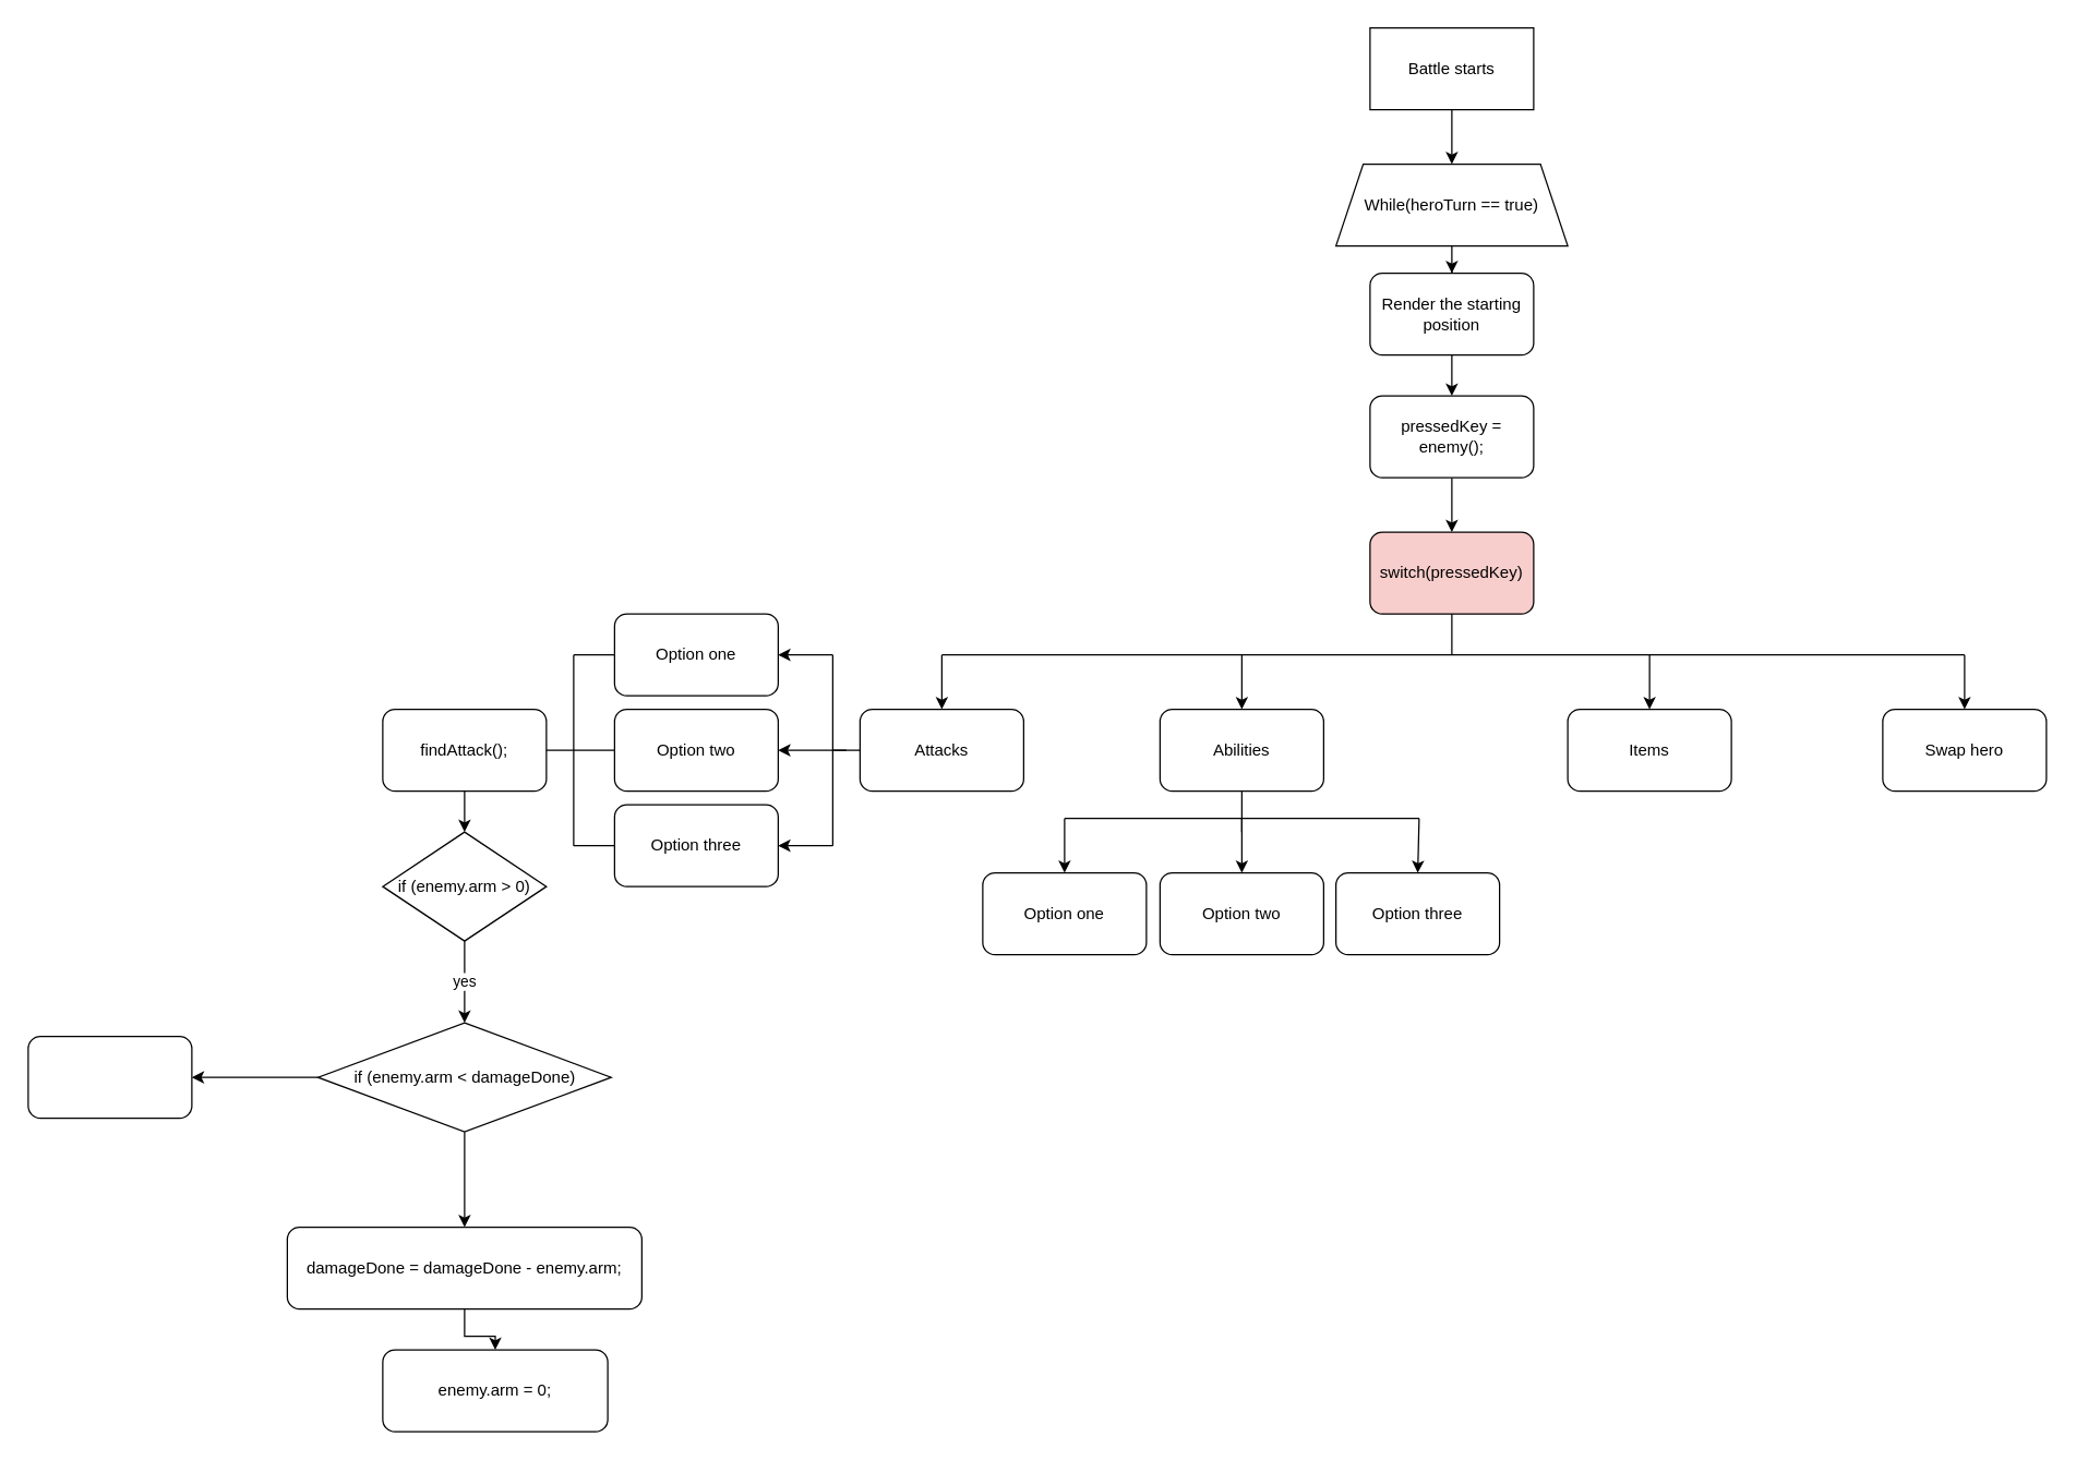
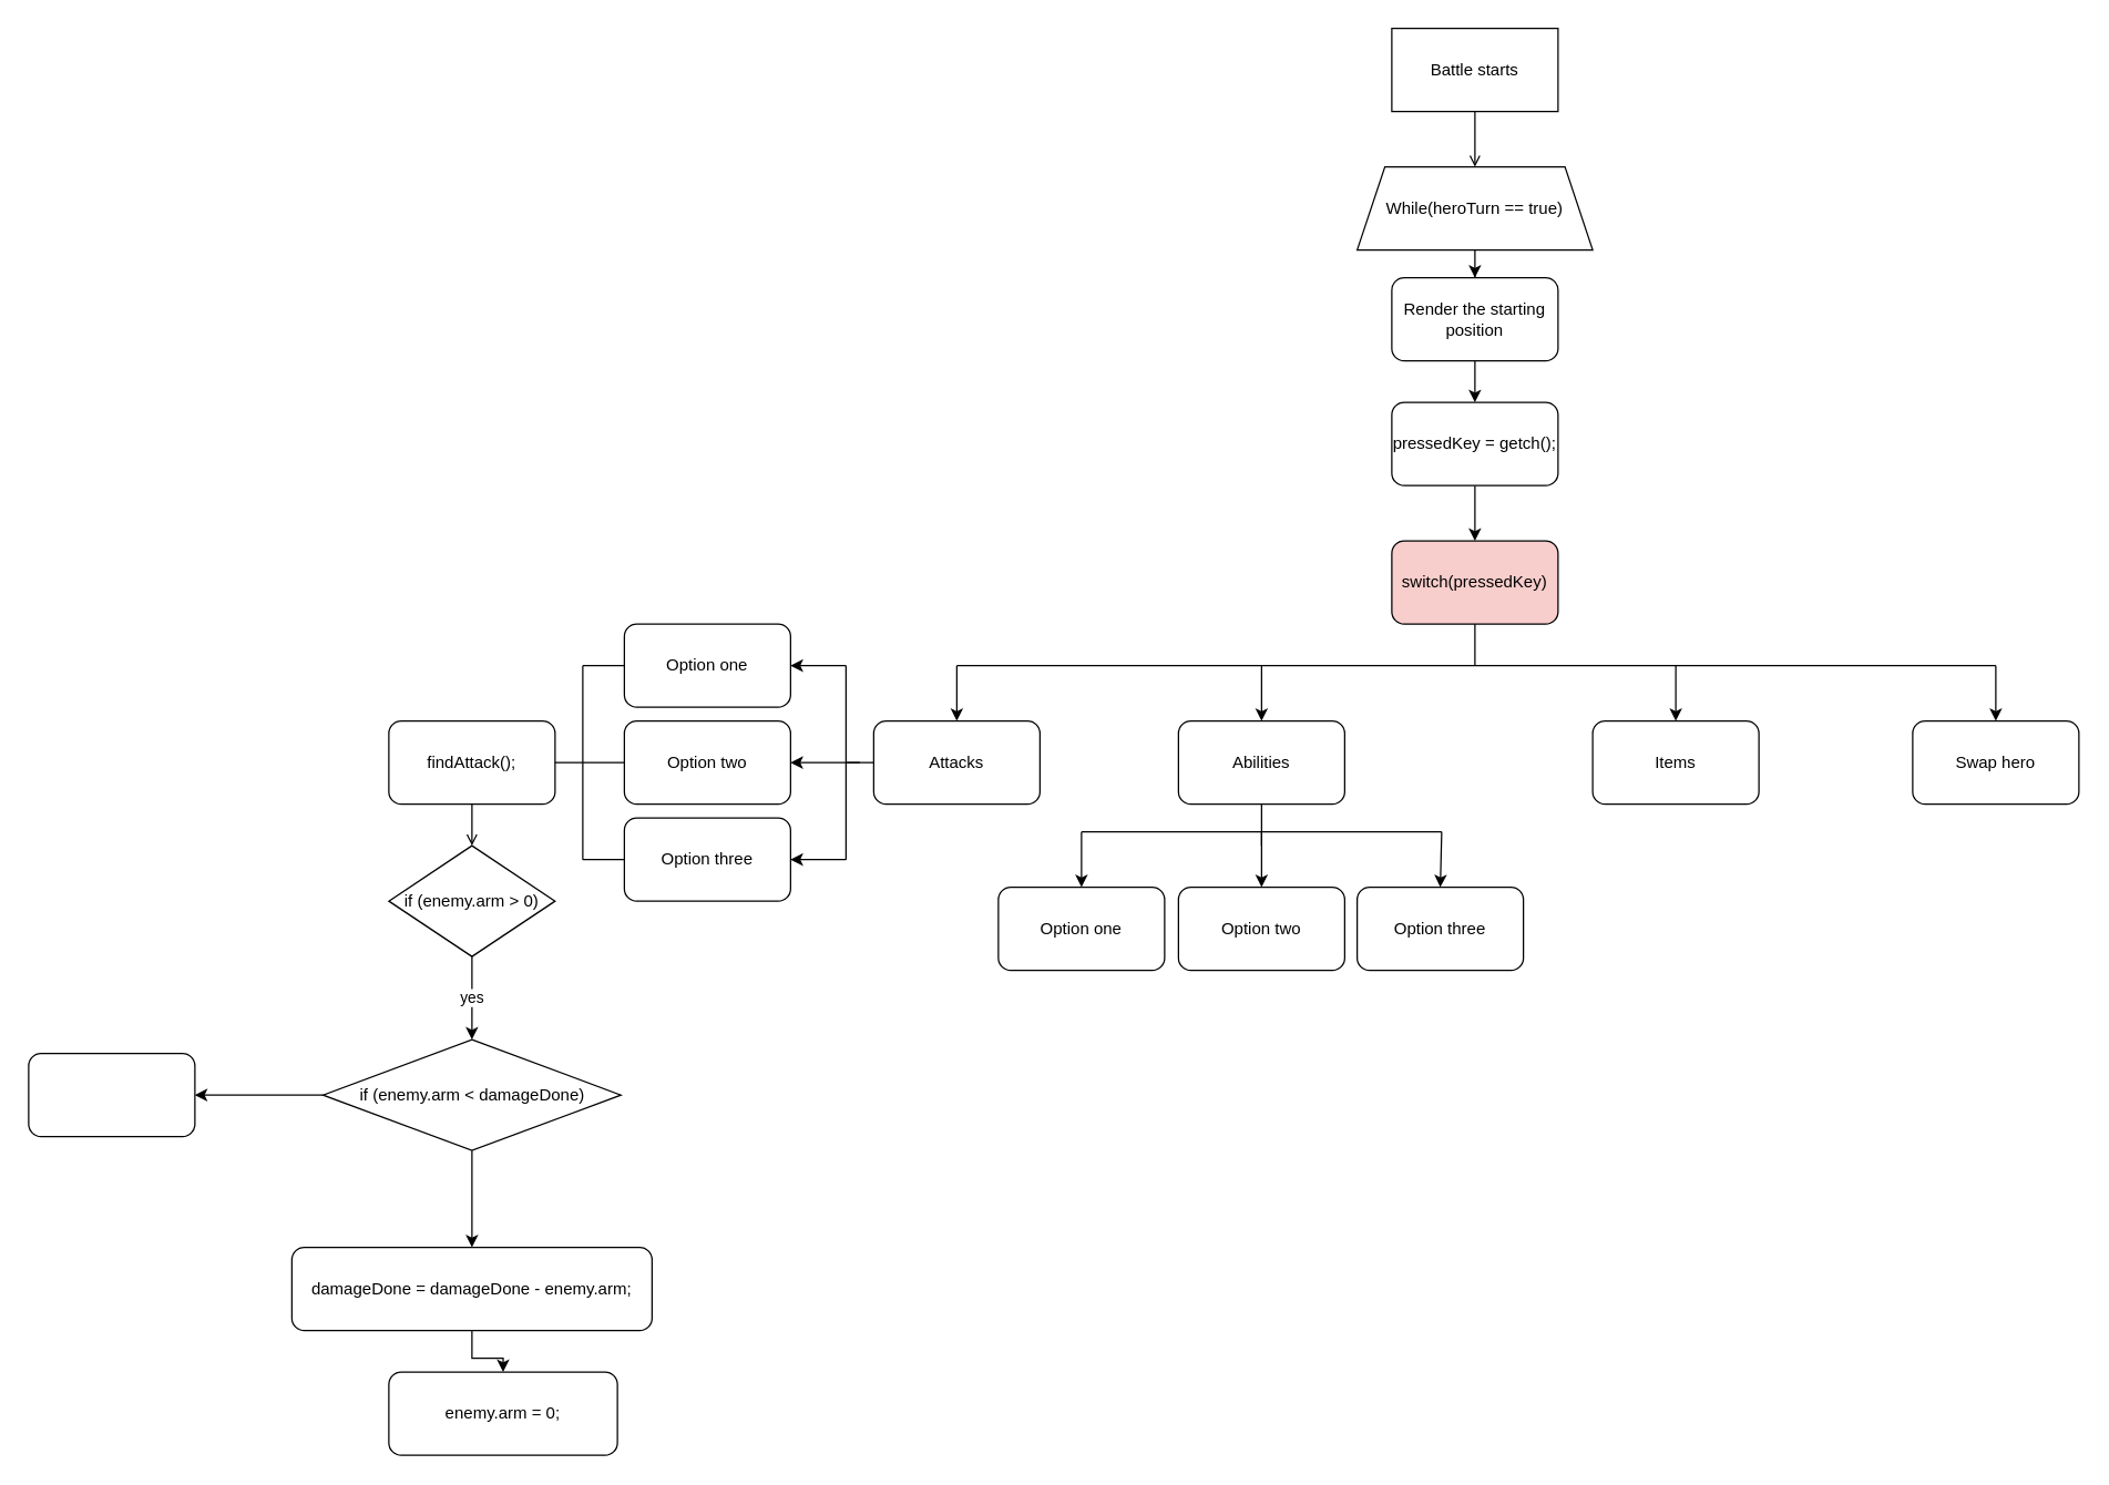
  <mxCell id="0" />
  <mxCell id="1" parent="0" />
- <mxCell id="2" value="" style="edgeStyle=orthogonalEdgeStyle;rounded=0;orthogonalLoop=1;jettySize=auto;html=1;" edge="1" parent="1" source="3" target="5"><mxGeometry relative="1" as="geometry" /></mxCell>
+ <mxCell id="2" value="" style="edgeStyle=orthogonalEdgeStyle;rounded=0;orthogonalLoop=1;jettySize=auto;html=1;endArrow=open;" edge="1" parent="1" source="3" target="5"><mxGeometry relative="1" as="geometry" /></mxCell>
  <mxCell id="3" value="Battle starts" style="rounded=0;whiteSpace=wrap;html=1;" vertex="1" parent="1"><mxGeometry x="1004" y="20" width="120" height="60" as="geometry" /></mxCell>
  <mxCell id="4" value="" style="edgeStyle=orthogonalEdgeStyle;rounded=0;orthogonalLoop=1;jettySize=auto;html=1;" edge="1" parent="1" source="5" target="7"><mxGeometry relative="1" as="geometry" /></mxCell>
  <mxCell id="5" value="While(heroTurn == true)" style="shape=trapezoid;perimeter=trapezoidPerimeter;whiteSpace=wrap;html=1;fixedSize=1;" vertex="1" parent="1"><mxGeometry x="979" y="120" width="170" height="60" as="geometry" /></mxCell>
  <mxCell id="6" value="" style="edgeStyle=orthogonalEdgeStyle;rounded=0;orthogonalLoop=1;jettySize=auto;html=1;" edge="1" parent="1" source="7" target="9"><mxGeometry relative="1" as="geometry" /></mxCell>
  <mxCell id="7" value="Render the starting position" style="rounded=1;whiteSpace=wrap;html=1;" vertex="1" parent="1"><mxGeometry x="1004" y="200" width="120" height="60" as="geometry" /></mxCell>
  <mxCell id="8" value="" style="edgeStyle=orthogonalEdgeStyle;rounded=0;orthogonalLoop=1;jettySize=auto;html=1;" edge="1" parent="1" source="9" target="10"><mxGeometry relative="1" as="geometry" /></mxCell>
- <mxCell id="9" value="pressedKey = enemy();" style="rounded=1;whiteSpace=wrap;html=1;" vertex="1" parent="1"><mxGeometry x="1004" y="290" width="120" height="60" as="geometry" /></mxCell>
+ <mxCell id="9" value="pressedKey = getch();" style="rounded=1;whiteSpace=wrap;html=1;" vertex="1" parent="1"><mxGeometry x="1004" y="290" width="120" height="60" as="geometry" /></mxCell>
  <mxCell id="10" value="switch(pressedKey)" style="rounded=1;whiteSpace=wrap;html=1;fillColor=#f8cecc;" vertex="1" parent="1"><mxGeometry x="1004" y="390" width="120" height="60" as="geometry" /></mxCell>
  <mxCell id="11" value="Attacks" style="rounded=1;whiteSpace=wrap;html=1;" vertex="1" parent="1"><mxGeometry x="630" y="520" width="120" height="60" as="geometry" /></mxCell>
  <mxCell id="12" value="Abilities" style="rounded=1;whiteSpace=wrap;html=1;" vertex="1" parent="1"><mxGeometry x="850" y="520" width="120" height="60" as="geometry" /></mxCell>
  <mxCell id="13" value="Items" style="rounded=1;whiteSpace=wrap;html=1;" vertex="1" parent="1"><mxGeometry x="1149" y="520" width="120" height="60" as="geometry" /></mxCell>
  <mxCell id="14" value="Swap hero" style="rounded=1;whiteSpace=wrap;html=1;" vertex="1" parent="1"><mxGeometry x="1380" y="520" width="120" height="60" as="geometry" /></mxCell>
  <mxCell id="15" value="" style="endArrow=none;html=1;rounded=0;" edge="1" parent="1"><mxGeometry width="50" height="50" relative="1" as="geometry"><mxPoint x="690" y="480" as="sourcePoint" /><mxPoint x="1440" y="480" as="targetPoint" /></mxGeometry></mxCell>
  <mxCell id="16" value="" style="endArrow=none;html=1;rounded=0;entryX=0.5;entryY=1;entryDx=0;entryDy=0;" edge="1" parent="1" target="10"><mxGeometry width="50" height="50" relative="1" as="geometry"><mxPoint x="1064" y="480" as="sourcePoint" /><mxPoint x="1090" y="480" as="targetPoint" /></mxGeometry></mxCell>
  <mxCell id="17" value="" style="endArrow=classic;html=1;rounded=0;entryX=0.5;entryY=0;entryDx=0;entryDy=0;" edge="1" parent="1" target="11"><mxGeometry width="50" height="50" relative="1" as="geometry"><mxPoint x="690" y="480" as="sourcePoint" /><mxPoint x="1090" y="480" as="targetPoint" /></mxGeometry></mxCell>
  <mxCell id="18" value="" style="endArrow=classic;html=1;rounded=0;entryX=0.5;entryY=0;entryDx=0;entryDy=0;" edge="1" parent="1" target="12"><mxGeometry width="50" height="50" relative="1" as="geometry"><mxPoint x="910" y="480" as="sourcePoint" /><mxPoint x="1090" y="480" as="targetPoint" /></mxGeometry></mxCell>
  <mxCell id="19" value="" style="endArrow=classic;html=1;rounded=0;entryX=0.5;entryY=0;entryDx=0;entryDy=0;" edge="1" parent="1" target="13"><mxGeometry width="50" height="50" relative="1" as="geometry"><mxPoint x="1209" y="480" as="sourcePoint" /><mxPoint x="1090" y="480" as="targetPoint" /></mxGeometry></mxCell>
  <mxCell id="20" value="" style="endArrow=classic;html=1;rounded=0;entryX=0.5;entryY=0;entryDx=0;entryDy=0;" edge="1" parent="1" target="14"><mxGeometry width="50" height="50" relative="1" as="geometry"><mxPoint x="1440" y="480" as="sourcePoint" /><mxPoint x="1090" y="480" as="targetPoint" /></mxGeometry></mxCell>
  <mxCell id="21" value="Option one" style="rounded=1;whiteSpace=wrap;html=1;" vertex="1" parent="1"><mxGeometry x="450" y="450" width="120" height="60" as="geometry" /></mxCell>
  <mxCell id="22" value="Option two" style="rounded=1;whiteSpace=wrap;html=1;" vertex="1" parent="1"><mxGeometry x="450" y="520" width="120" height="60" as="geometry" /></mxCell>
  <mxCell id="23" value="Option three" style="rounded=1;whiteSpace=wrap;html=1;" vertex="1" parent="1"><mxGeometry x="450" y="590" width="120" height="60" as="geometry" /></mxCell>
  <mxCell id="24" value="" style="endArrow=none;html=1;rounded=0;" edge="1" parent="1"><mxGeometry width="50" height="50" relative="1" as="geometry"><mxPoint x="610" y="480" as="sourcePoint" /><mxPoint x="610" y="620" as="targetPoint" /></mxGeometry></mxCell>
  <mxCell id="25" value="" style="endArrow=none;html=1;rounded=0;entryX=0;entryY=0.5;entryDx=0;entryDy=0;" edge="1" parent="1" target="11"><mxGeometry width="50" height="50" relative="1" as="geometry"><mxPoint x="610" y="550" as="sourcePoint" /><mxPoint x="1090" y="480" as="targetPoint" /></mxGeometry></mxCell>
  <mxCell id="26" value="Option one" style="rounded=1;whiteSpace=wrap;html=1;" vertex="1" parent="1"><mxGeometry x="720" y="640" width="120" height="60" as="geometry" /></mxCell>
  <mxCell id="27" value="Option two" style="rounded=1;whiteSpace=wrap;html=1;" vertex="1" parent="1"><mxGeometry x="850" y="640" width="120" height="60" as="geometry" /></mxCell>
  <mxCell id="28" value="Option three" style="rounded=1;whiteSpace=wrap;html=1;" vertex="1" parent="1"><mxGeometry x="979" y="640" width="120" height="60" as="geometry" /></mxCell>
  <mxCell id="29" value="" style="endArrow=none;html=1;rounded=0;" edge="1" parent="1"><mxGeometry width="50" height="50" relative="1" as="geometry"><mxPoint x="780" y="600" as="sourcePoint" /><mxPoint x="1040" y="600" as="targetPoint" /></mxGeometry></mxCell>
  <mxCell id="30" value="" style="endArrow=classic;html=1;rounded=0;entryX=0.5;entryY=0;entryDx=0;entryDy=0;" edge="1" parent="1" target="28"><mxGeometry width="50" height="50" relative="1" as="geometry"><mxPoint x="1040" y="600" as="sourcePoint" /><mxPoint x="850" y="610" as="targetPoint" /></mxGeometry></mxCell>
  <mxCell id="31" value="" style="endArrow=classic;html=1;rounded=0;entryX=0.5;entryY=0;entryDx=0;entryDy=0;" edge="1" parent="1" target="27"><mxGeometry width="50" height="50" relative="1" as="geometry"><mxPoint x="910" y="600" as="sourcePoint" /><mxPoint x="850" y="610" as="targetPoint" /></mxGeometry></mxCell>
  <mxCell id="32" value="" style="endArrow=classic;html=1;rounded=0;entryX=0.5;entryY=0;entryDx=0;entryDy=0;" edge="1" parent="1" target="26"><mxGeometry width="50" height="50" relative="1" as="geometry"><mxPoint x="780" y="600" as="sourcePoint" /><mxPoint x="850" y="610" as="targetPoint" /></mxGeometry></mxCell>
  <mxCell id="33" value="" style="endArrow=classic;html=1;rounded=0;entryX=1;entryY=0.5;entryDx=0;entryDy=0;" edge="1" parent="1" target="23"><mxGeometry width="50" height="50" relative="1" as="geometry"><mxPoint x="610" y="620" as="sourcePoint" /><mxPoint x="850" y="610" as="targetPoint" /></mxGeometry></mxCell>
  <mxCell id="34" value="" style="endArrow=classic;html=1;rounded=0;entryX=1;entryY=0.5;entryDx=0;entryDy=0;" edge="1" parent="1" target="21"><mxGeometry width="50" height="50" relative="1" as="geometry"><mxPoint x="610" y="480" as="sourcePoint" /><mxPoint x="850" y="610" as="targetPoint" /></mxGeometry></mxCell>
  <mxCell id="35" value="" style="endArrow=classic;html=1;rounded=0;entryX=1;entryY=0.5;entryDx=0;entryDy=0;" edge="1" parent="1" target="22"><mxGeometry width="50" height="50" relative="1" as="geometry"><mxPoint x="620" y="550" as="sourcePoint" /><mxPoint x="850" y="610" as="targetPoint" /></mxGeometry></mxCell>
  <mxCell id="36" value="" style="endArrow=none;html=1;rounded=0;entryX=0.5;entryY=1;entryDx=0;entryDy=0;" edge="1" parent="1" target="12"><mxGeometry width="50" height="50" relative="1" as="geometry"><mxPoint x="910" y="610" as="sourcePoint" /><mxPoint x="850" y="610" as="targetPoint" /></mxGeometry></mxCell>
- <mxCell id="37" value="" style="edgeStyle=orthogonalEdgeStyle;rounded=0;orthogonalLoop=1;jettySize=auto;html=1;" edge="1" parent="1" source="38" target="45"><mxGeometry relative="1" as="geometry" /></mxCell>
+ <mxCell id="37" value="" style="edgeStyle=orthogonalEdgeStyle;rounded=0;orthogonalLoop=1;jettySize=auto;html=1;endArrow=open;" edge="1" parent="1" source="38" target="45"><mxGeometry relative="1" as="geometry" /></mxCell>
  <mxCell id="38" value="findAttack();" style="rounded=1;whiteSpace=wrap;html=1;" vertex="1" parent="1"><mxGeometry x="280" y="520" width="120" height="60" as="geometry" /></mxCell>
  <mxCell id="39" value="" style="endArrow=none;html=1;rounded=0;" edge="1" parent="1"><mxGeometry width="50" height="50" relative="1" as="geometry"><mxPoint x="420" y="480" as="sourcePoint" /><mxPoint x="420" y="620" as="targetPoint" /></mxGeometry></mxCell>
  <mxCell id="40" value="" style="endArrow=none;html=1;rounded=0;entryX=0;entryY=0.5;entryDx=0;entryDy=0;" edge="1" parent="1" target="21"><mxGeometry width="50" height="50" relative="1" as="geometry"><mxPoint x="420" y="480" as="sourcePoint" /><mxPoint x="620" y="590" as="targetPoint" /></mxGeometry></mxCell>
  <mxCell id="41" value="" style="endArrow=none;html=1;rounded=0;entryX=0;entryY=0.5;entryDx=0;entryDy=0;" edge="1" parent="1" target="23"><mxGeometry width="50" height="50" relative="1" as="geometry"><mxPoint x="420" y="620" as="sourcePoint" /><mxPoint x="620" y="590" as="targetPoint" /></mxGeometry></mxCell>
  <mxCell id="42" value="" style="endArrow=none;html=1;rounded=0;entryX=0;entryY=0.5;entryDx=0;entryDy=0;" edge="1" parent="1" target="22"><mxGeometry width="50" height="50" relative="1" as="geometry"><mxPoint x="420" y="550" as="sourcePoint" /><mxPoint x="620" y="590" as="targetPoint" /></mxGeometry></mxCell>
  <mxCell id="43" value="" style="endArrow=none;html=1;rounded=0;exitX=1;exitY=0.5;exitDx=0;exitDy=0;" edge="1" parent="1" source="38"><mxGeometry width="50" height="50" relative="1" as="geometry"><mxPoint x="570" y="640" as="sourcePoint" /><mxPoint x="420" y="550" as="targetPoint" /></mxGeometry></mxCell>
  <mxCell id="44" value="yes" style="edgeStyle=orthogonalEdgeStyle;rounded=0;orthogonalLoop=1;jettySize=auto;html=1;entryX=0.5;entryY=0;entryDx=0;entryDy=0;" edge="1" parent="1" source="45" target="48"><mxGeometry relative="1" as="geometry"><mxPoint x="340" y="740" as="targetPoint" /></mxGeometry></mxCell>
  <mxCell id="45" value="if (enemy.arm &amp;gt; 0)" style="rhombus;whiteSpace=wrap;html=1;" vertex="1" parent="1"><mxGeometry x="280" y="610" width="120" height="80" as="geometry" /></mxCell>
  <mxCell id="46" value="" style="edgeStyle=orthogonalEdgeStyle;rounded=0;orthogonalLoop=1;jettySize=auto;html=1;" edge="1" parent="1" source="48" target="49"><mxGeometry relative="1" as="geometry" /></mxCell>
  <mxCell id="47" value="" style="edgeStyle=orthogonalEdgeStyle;rounded=0;orthogonalLoop=1;jettySize=auto;html=1;" edge="1" parent="1" source="48" target="51"><mxGeometry relative="1" as="geometry" /></mxCell>
  <mxCell id="48" value="if (enemy.arm &amp;lt; damageDone)" style="rhombus;whiteSpace=wrap;html=1;" vertex="1" parent="1"><mxGeometry x="232.5" y="750" width="215" height="80" as="geometry" /></mxCell>
  <mxCell id="49" value="" style="rounded=1;whiteSpace=wrap;html=1;" vertex="1" parent="1"><mxGeometry x="20" y="760" width="120" height="60" as="geometry" /></mxCell>
  <mxCell id="50" value="" style="edgeStyle=orthogonalEdgeStyle;rounded=0;orthogonalLoop=1;jettySize=auto;html=1;" edge="1" parent="1" source="51" target="52"><mxGeometry relative="1" as="geometry" /></mxCell>
  <mxCell id="51" value="damageDone = damageDone - enemy.arm;" style="rounded=1;whiteSpace=wrap;html=1;" vertex="1" parent="1"><mxGeometry x="210" y="900" width="260" height="60" as="geometry" /></mxCell>
  <mxCell id="52" value="enemy.arm = 0;" style="rounded=1;whiteSpace=wrap;html=1;" vertex="1" parent="1"><mxGeometry x="280" y="990" width="165" height="60" as="geometry" /></mxCell>
